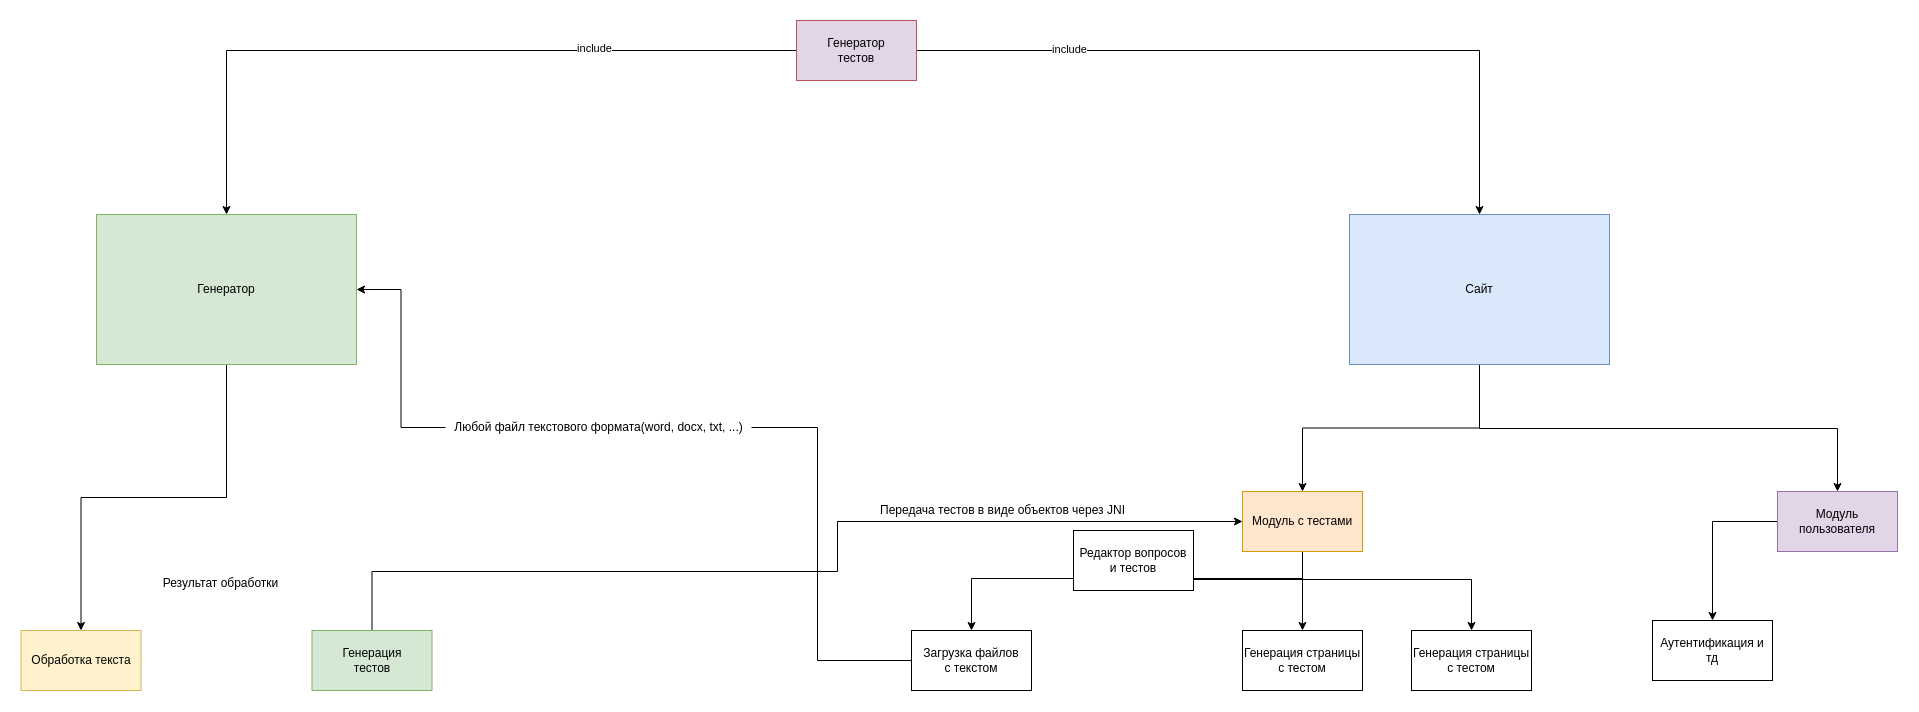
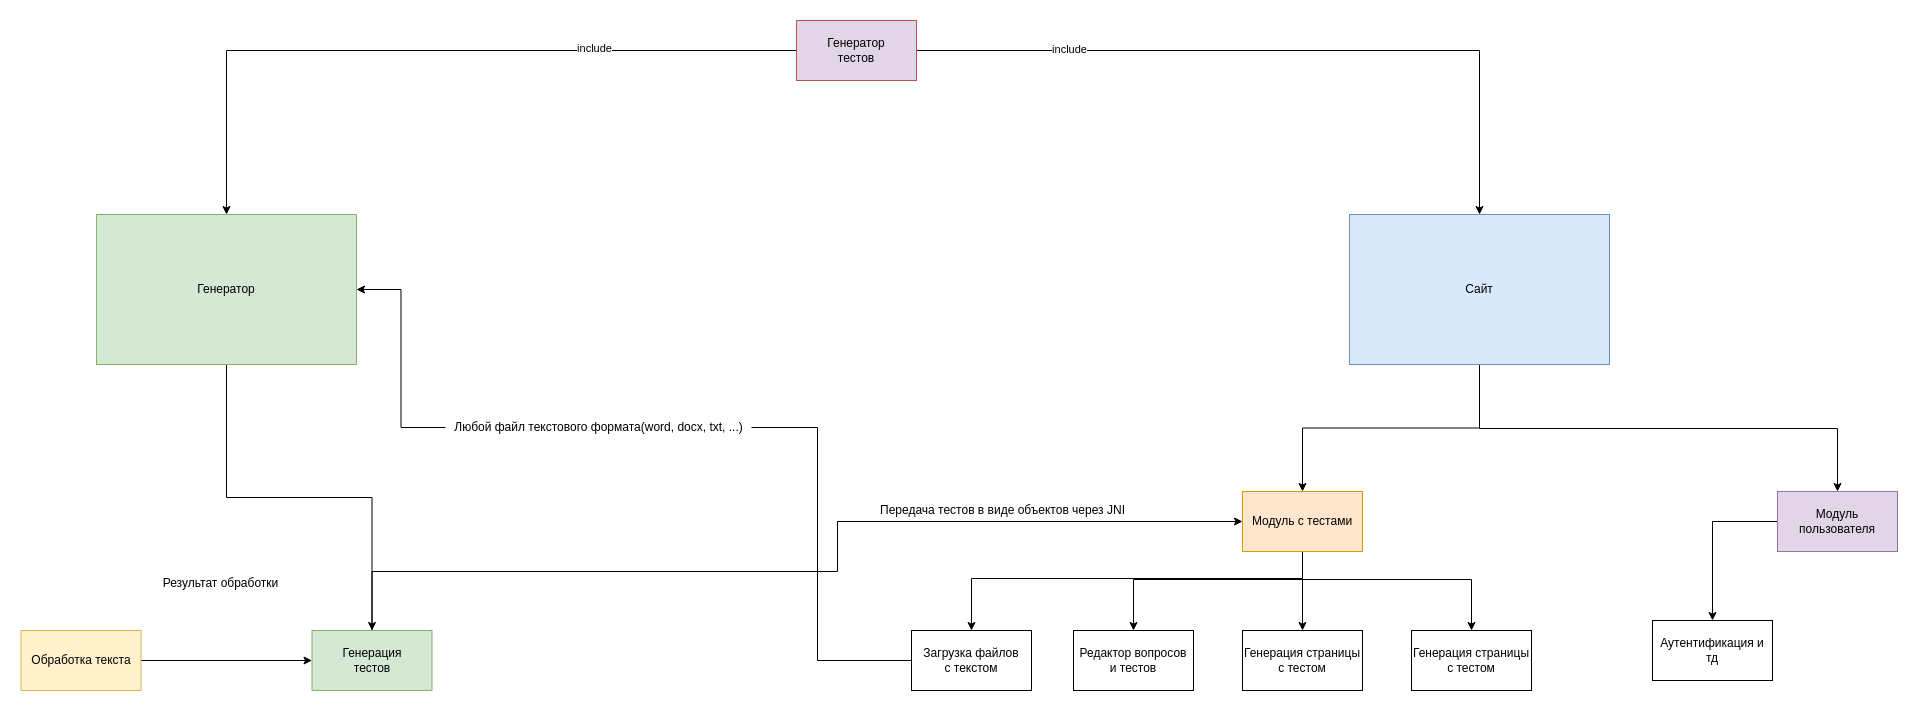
  <mxCell id="0" />
  <mxCell id="1" parent="0" />
  <mxCell id="2" style="edgeStyle=orthogonalEdgeStyle;rounded=0;orthogonalLoop=1;jettySize=auto;html=1;entryX=0.5;entryY=0;entryDx=0;entryDy=0;" edge="1" parent="1" source="6" target="8"><mxGeometry relative="1" as="geometry" /></mxCell>
  <mxCell id="3" value="include" style="edgeLabel;html=1;align=center;verticalAlign=middle;resizable=0;points=[];" vertex="1" connectable="0" parent="2"><mxGeometry x="-0.448" y="-3" relative="1" as="geometry"><mxPoint as="offset" /></mxGeometry></mxCell>
  <mxCell id="4" style="edgeStyle=orthogonalEdgeStyle;rounded=0;orthogonalLoop=1;jettySize=auto;html=1;entryX=0.5;entryY=0;entryDx=0;entryDy=0;" edge="1" parent="1" source="6" target="11"><mxGeometry relative="1" as="geometry" /></mxCell>
  <mxCell id="5" value="include" style="edgeLabel;html=1;align=center;verticalAlign=middle;resizable=0;points=[];" vertex="1" connectable="0" parent="4"><mxGeometry x="-0.581" y="2" relative="1" as="geometry"><mxPoint as="offset" /></mxGeometry></mxCell>
  <mxCell id="6" value="Генератор&lt;br&gt;тестов" style="rounded=0;whiteSpace=wrap;html=1;fillColor=#e1d5e7;strokeColor=#b85450;" vertex="1" parent="1"><mxGeometry x="796" y="20" width="120" height="60" as="geometry" /></mxCell>
- <mxCell id="7" style="edgeStyle=orthogonalEdgeStyle;rounded=0;orthogonalLoop=1;jettySize=auto;html=1;" edge="1" parent="1" source="8" target="13"><mxGeometry relative="1" as="geometry"><mxPoint x="230.286" y="479.286" as="targetPoint" /></mxGeometry></mxCell>
+ <mxCell id="7" style="edgeStyle=orthogonalEdgeStyle;rounded=0;orthogonalLoop=1;jettySize=auto;html=1;" edge="1" parent="1" source="8" target="15"><mxGeometry relative="1" as="geometry"><mxPoint x="230.286" y="479.286" as="targetPoint" /></mxGeometry></mxCell>
  <mxCell id="8" value="Генератор" style="rounded=0;whiteSpace=wrap;html=1;fillColor=#d5e8d4;strokeColor=#82b366;" vertex="1" parent="1"><mxGeometry x="96" y="214" width="260" height="150" as="geometry" /></mxCell>
  <mxCell id="9" style="edgeStyle=orthogonalEdgeStyle;rounded=0;orthogonalLoop=1;jettySize=auto;html=1;entryX=0.5;entryY=0;entryDx=0;entryDy=0;" edge="1" parent="1" source="11" target="21"><mxGeometry relative="1" as="geometry"><mxPoint x="1352.333" y="463.444" as="targetPoint" /></mxGeometry></mxCell>
  <mxCell id="10" style="edgeStyle=orthogonalEdgeStyle;rounded=0;orthogonalLoop=1;jettySize=auto;html=1;entryX=0.5;entryY=0;entryDx=0;entryDy=0;" edge="1" parent="1" source="11" target="25"><mxGeometry relative="1" as="geometry"><mxPoint x="1479" y="495.667" as="targetPoint" /><Array as="points"><mxPoint x="1479" y="428" /><mxPoint x="1837" y="428" /></Array></mxGeometry></mxCell>
  <mxCell id="11" value="Сайт" style="rounded=0;whiteSpace=wrap;html=1;fillColor=#dae8fc;strokeColor=#6c8ebf;" vertex="1" parent="1"><mxGeometry x="1349" y="214" width="260" height="150" as="geometry" /></mxCell>
+ <mxCell id="12" style="edgeStyle=orthogonalEdgeStyle;rounded=0;orthogonalLoop=1;jettySize=auto;html=1;exitX=1;exitY=0.5;exitDx=0;exitDy=0;entryX=0;entryY=0.5;entryDx=0;entryDy=0;" edge="1" parent="1" source="13" target="15"><mxGeometry relative="1" as="geometry" /></mxCell>
  <mxCell id="13" value="Обработка текста" style="rounded=0;whiteSpace=wrap;html=1;fillColor=#fff2cc;strokeColor=#d6b656;" vertex="1" parent="1"><mxGeometry x="20.5" y="630" width="120" height="60" as="geometry" /></mxCell>
  <mxCell id="14" style="edgeStyle=orthogonalEdgeStyle;rounded=0;orthogonalLoop=1;jettySize=auto;html=1;entryX=0;entryY=0.5;entryDx=0;entryDy=0;" edge="1" parent="1" source="15" target="21"><mxGeometry relative="1" as="geometry"><Array as="points"><mxPoint x="371" y="571" /><mxPoint x="837" y="571" /><mxPoint x="837" y="521" /></Array></mxGeometry></mxCell>
  <mxCell id="15" value="Генерация&lt;br&gt;тестов" style="rounded=0;whiteSpace=wrap;html=1;fillColor=#d5e8d4;strokeColor=#82b366;" vertex="1" parent="1"><mxGeometry x="311.5" y="630" width="120" height="60" as="geometry" /></mxCell>
  <mxCell id="16" value="Результат обработки" style="text;html=1;align=center;verticalAlign=middle;resizable=0;points=[];autosize=1;strokeColor=none;fillColor=none;" vertex="1" parent="1"><mxGeometry x="152.5" y="570" width="134" height="26" as="geometry" /></mxCell>
  <mxCell id="17" style="edgeStyle=orthogonalEdgeStyle;rounded=0;orthogonalLoop=1;jettySize=auto;html=1;exitX=0.5;exitY=1;exitDx=0;exitDy=0;entryX=0.5;entryY=0;entryDx=0;entryDy=0;" edge="1" parent="1" source="21" target="23"><mxGeometry relative="1" as="geometry"><mxPoint x="1171.222" y="634.556" as="targetPoint" /><Array as="points"><mxPoint x="1302" y="579" /><mxPoint x="1133" y="579" /></Array></mxGeometry></mxCell>
  <mxCell id="18" style="edgeStyle=orthogonalEdgeStyle;rounded=0;orthogonalLoop=1;jettySize=auto;html=1;" edge="1" parent="1" source="21" target="26"><mxGeometry relative="1" as="geometry" /></mxCell>
  <mxCell id="19" style="edgeStyle=orthogonalEdgeStyle;rounded=0;orthogonalLoop=1;jettySize=auto;html=1;" edge="1" parent="1" source="21" target="27"><mxGeometry relative="1" as="geometry"><Array as="points"><mxPoint x="1302" y="579" /><mxPoint x="1471" y="579" /></Array></mxGeometry></mxCell>
  <mxCell id="20" style="edgeStyle=orthogonalEdgeStyle;rounded=0;orthogonalLoop=1;jettySize=auto;html=1;entryX=0.5;entryY=0;entryDx=0;entryDy=0;" edge="1" parent="1" source="21" target="29"><mxGeometry relative="1" as="geometry"><Array as="points"><mxPoint x="1302" y="578" /><mxPoint x="971" y="578" /></Array></mxGeometry></mxCell>
  <mxCell id="21" value="Модуль с тестами" style="rounded=0;whiteSpace=wrap;html=1;fillColor=#ffe6cc;strokeColor=#d79b00;" vertex="1" parent="1"><mxGeometry x="1242" y="491" width="120" height="60" as="geometry" /></mxCell>
  <mxCell id="22" value="Передача тестов в виде объектов через JNI" style="text;html=1;align=center;verticalAlign=middle;resizable=0;points=[];autosize=1;strokeColor=none;fillColor=none;" vertex="1" parent="1"><mxGeometry x="870" y="497" width="263" height="26" as="geometry" /></mxCell>
- <mxCell id="23" value="Редактор вопросов&lt;br&gt;и тестов" style="rounded=0;whiteSpace=wrap;html=1;" vertex="1" parent="1"><mxGeometry x="1073" y="530" width="120" height="60" as="geometry" /></mxCell>
+ <mxCell id="23" value="Редактор вопросов&lt;br&gt;и тестов" style="rounded=0;whiteSpace=wrap;html=1;" vertex="1" parent="1"><mxGeometry x="1073" y="630" width="120" height="60" as="geometry" /></mxCell>
  <mxCell id="24" style="edgeStyle=orthogonalEdgeStyle;rounded=0;orthogonalLoop=1;jettySize=auto;html=1;entryX=0.5;entryY=0;entryDx=0;entryDy=0;" edge="1" parent="1" source="25" target="32"><mxGeometry relative="1" as="geometry"><mxPoint x="1837" y="617.586" as="targetPoint" /></mxGeometry></mxCell>
  <mxCell id="25" value="Модуль пользователя" style="rounded=0;whiteSpace=wrap;html=1;fillColor=#e1d5e7;strokeColor=#9673a6;" vertex="1" parent="1"><mxGeometry x="1777" y="491" width="120" height="60" as="geometry" /></mxCell>
  <mxCell id="26" value="Генерация страницы&lt;br&gt;с тестом" style="rounded=0;whiteSpace=wrap;html=1;" vertex="1" parent="1"><mxGeometry x="1242" y="630" width="120" height="60" as="geometry" /></mxCell>
  <mxCell id="27" value="Генерация страницы&lt;br&gt;с тестом" style="rounded=0;whiteSpace=wrap;html=1;" vertex="1" parent="1"><mxGeometry x="1411" y="630" width="120" height="60" as="geometry" /></mxCell>
  <mxCell id="28" style="edgeStyle=orthogonalEdgeStyle;rounded=0;orthogonalLoop=1;jettySize=auto;html=1;entryX=1;entryY=0.5;entryDx=0;entryDy=0;startArrow=none;" edge="1" parent="1" source="30" target="8"><mxGeometry relative="1" as="geometry" /></mxCell>
  <mxCell id="29" value="Загрузка файлов&lt;br&gt;с текстом" style="rounded=0;whiteSpace=wrap;html=1;" vertex="1" parent="1"><mxGeometry x="911" y="630" width="120" height="60" as="geometry" /></mxCell>
  <mxCell id="30" value="Любой файл текстового формата(word, docx, txt, ...)&lt;br&gt;" style="text;html=1;align=center;verticalAlign=middle;resizable=0;points=[];autosize=1;strokeColor=none;fillColor=none;" vertex="1" parent="1"><mxGeometry x="445" y="414" width="306" height="26" as="geometry" /></mxCell>
  <mxCell id="31" value="" style="edgeStyle=orthogonalEdgeStyle;rounded=0;orthogonalLoop=1;jettySize=auto;html=1;entryX=1;entryY=0.5;entryDx=0;entryDy=0;endArrow=none;" edge="1" parent="1" source="29" target="30"><mxGeometry relative="1" as="geometry"><mxPoint x="911" y="660" as="sourcePoint" /><mxPoint x="356" y="289" as="targetPoint" /><Array as="points"><mxPoint x="817" y="660" /><mxPoint x="817" y="427" /></Array></mxGeometry></mxCell>
  <mxCell id="32" value="Аутентификация и тд" style="rounded=0;whiteSpace=wrap;html=1;" vertex="1" parent="1"><mxGeometry x="1652" y="620" width="120" height="60" as="geometry" /></mxCell>
